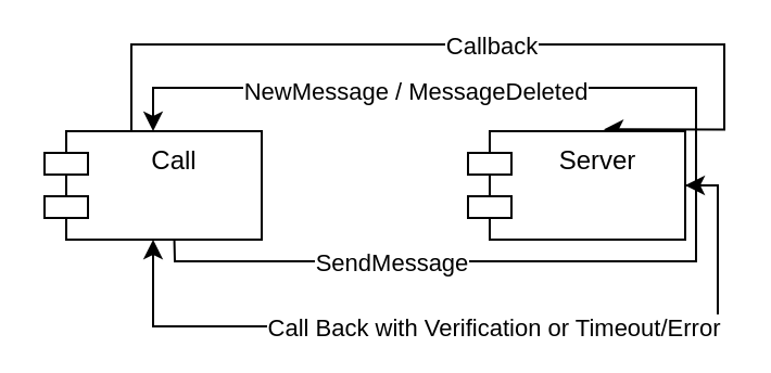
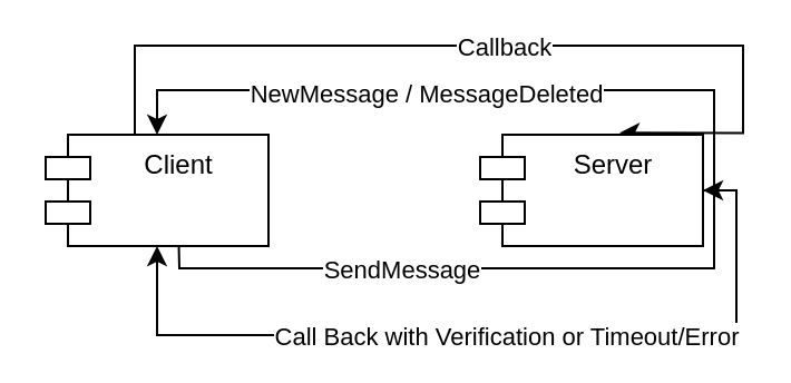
  <mxCell id="0" />
  <mxCell id="1" parent="0" />
  <mxCell id="2" style="edgeStyle=orthogonalEdgeStyle;rounded=0;orthogonalLoop=1;jettySize=auto;html=1;exitX=0.592;exitY=0.983;exitDx=0;exitDy=0;exitPerimeter=0;" edge="1" parent="1" source="6" target="11"><mxGeometry relative="1" as="geometry"><Array as="points"><mxPoint x="79" y="85" /><mxPoint x="80" y="85" /><mxPoint x="80" y="120" /><mxPoint x="320" y="120" /></Array></mxGeometry></mxCell>
  <mxCell id="3" value="SendMessage" style="edgeLabel;html=1;align=center;verticalAlign=middle;resizable=0;points=[];" vertex="1" connectable="0" parent="2"><mxGeometry x="-0.167" y="-1" relative="1" as="geometry"><mxPoint x="18" y="-1" as="offset" /></mxGeometry></mxCell>
  <mxCell id="4" style="edgeStyle=orthogonalEdgeStyle;rounded=0;orthogonalLoop=1;jettySize=auto;html=1;entryX=0.625;entryY=-0.017;entryDx=0;entryDy=0;entryPerimeter=0;" edge="1" parent="1" source="6" target="11"><mxGeometry relative="1" as="geometry"><Array as="points"><mxPoint x="60" y="20" /><mxPoint x="333" y="20" /></Array></mxGeometry></mxCell>
  <mxCell id="5" value="Callback" style="edgeLabel;html=1;align=center;verticalAlign=middle;resizable=0;points=[];" vertex="1" connectable="0" parent="4"><mxGeometry x="0.166" relative="1" as="geometry"><mxPoint x="-33" as="offset" /></mxGeometry></mxCell>
- <mxCell id="6" value="Call" style="shape=module;align=left;spacingLeft=20;align=center;verticalAlign=top;" vertex="1" parent="1"><mxGeometry x="20" y="60" width="100" height="50" as="geometry" /></mxCell>
+ <mxCell id="6" value="Client" style="shape=module;align=left;spacingLeft=20;align=center;verticalAlign=top;" vertex="1" parent="1"><mxGeometry x="20" y="60" width="100" height="50" as="geometry" /></mxCell>
  <mxCell id="7" style="edgeStyle=orthogonalEdgeStyle;rounded=0;orthogonalLoop=1;jettySize=auto;html=1;entryX=0.5;entryY=1;entryDx=0;entryDy=0;" edge="1" parent="1" source="11" target="6"><mxGeometry relative="1" as="geometry"><Array as="points"><mxPoint x="330" y="150" /><mxPoint x="70" y="150" /></Array></mxGeometry></mxCell>
  <mxCell id="8" value="Call Back with Verification or Timeout/Error" style="edgeLabel;html=1;align=center;verticalAlign=middle;resizable=0;points=[];" vertex="1" connectable="0" parent="7"><mxGeometry x="-0.069" y="-1" relative="1" as="geometry"><mxPoint x="-7" y="1" as="offset" /></mxGeometry></mxCell>
  <mxCell id="9" style="edgeStyle=orthogonalEdgeStyle;rounded=0;orthogonalLoop=1;jettySize=auto;html=1;entryX=0.5;entryY=0;entryDx=0;entryDy=0;" edge="1" parent="1" source="11" target="6"><mxGeometry relative="1" as="geometry"><Array as="points"><mxPoint x="320" y="40" /><mxPoint x="70" y="40" /></Array></mxGeometry></mxCell>
  <mxCell id="10" value="NewMessage / MessageDeleted" style="edgeLabel;html=1;align=center;verticalAlign=middle;resizable=0;points=[];" vertex="1" connectable="0" parent="9"><mxGeometry x="0.126" y="1" relative="1" as="geometry"><mxPoint as="offset" /></mxGeometry></mxCell>
  <mxCell id="11" value="Server" style="shape=module;align=left;spacingLeft=20;align=center;verticalAlign=top;" vertex="1" parent="1"><mxGeometry x="215" y="60" width="100" height="50" as="geometry" /></mxCell>
